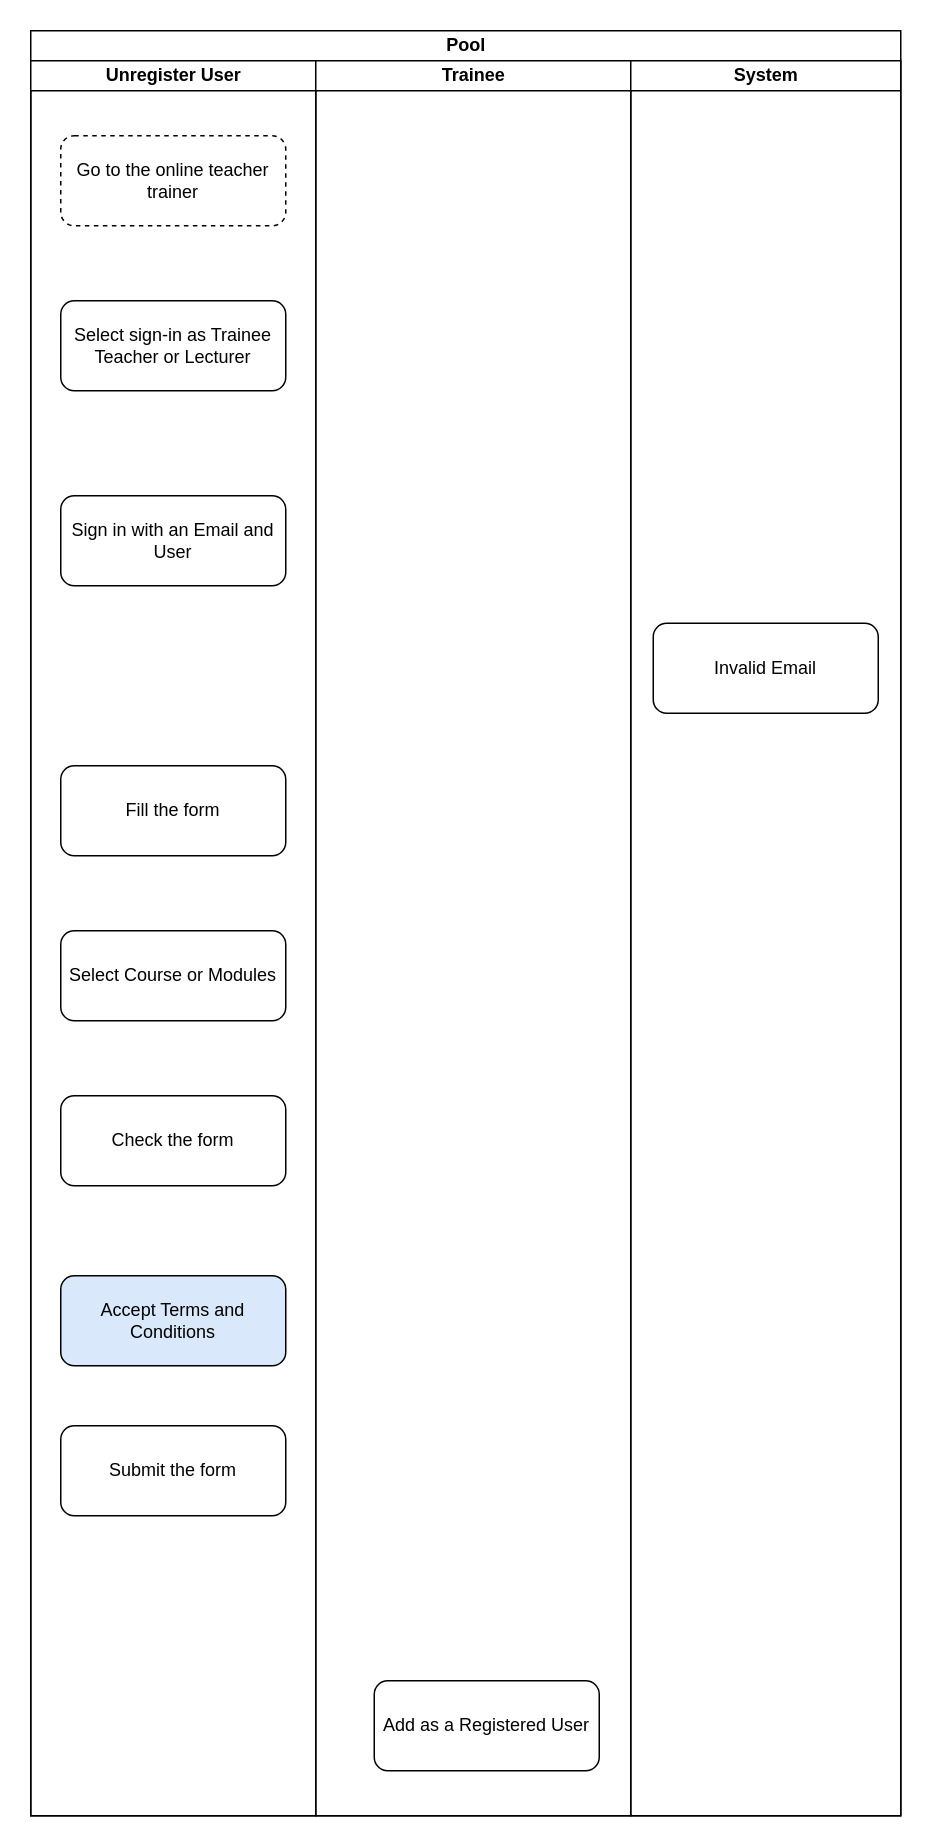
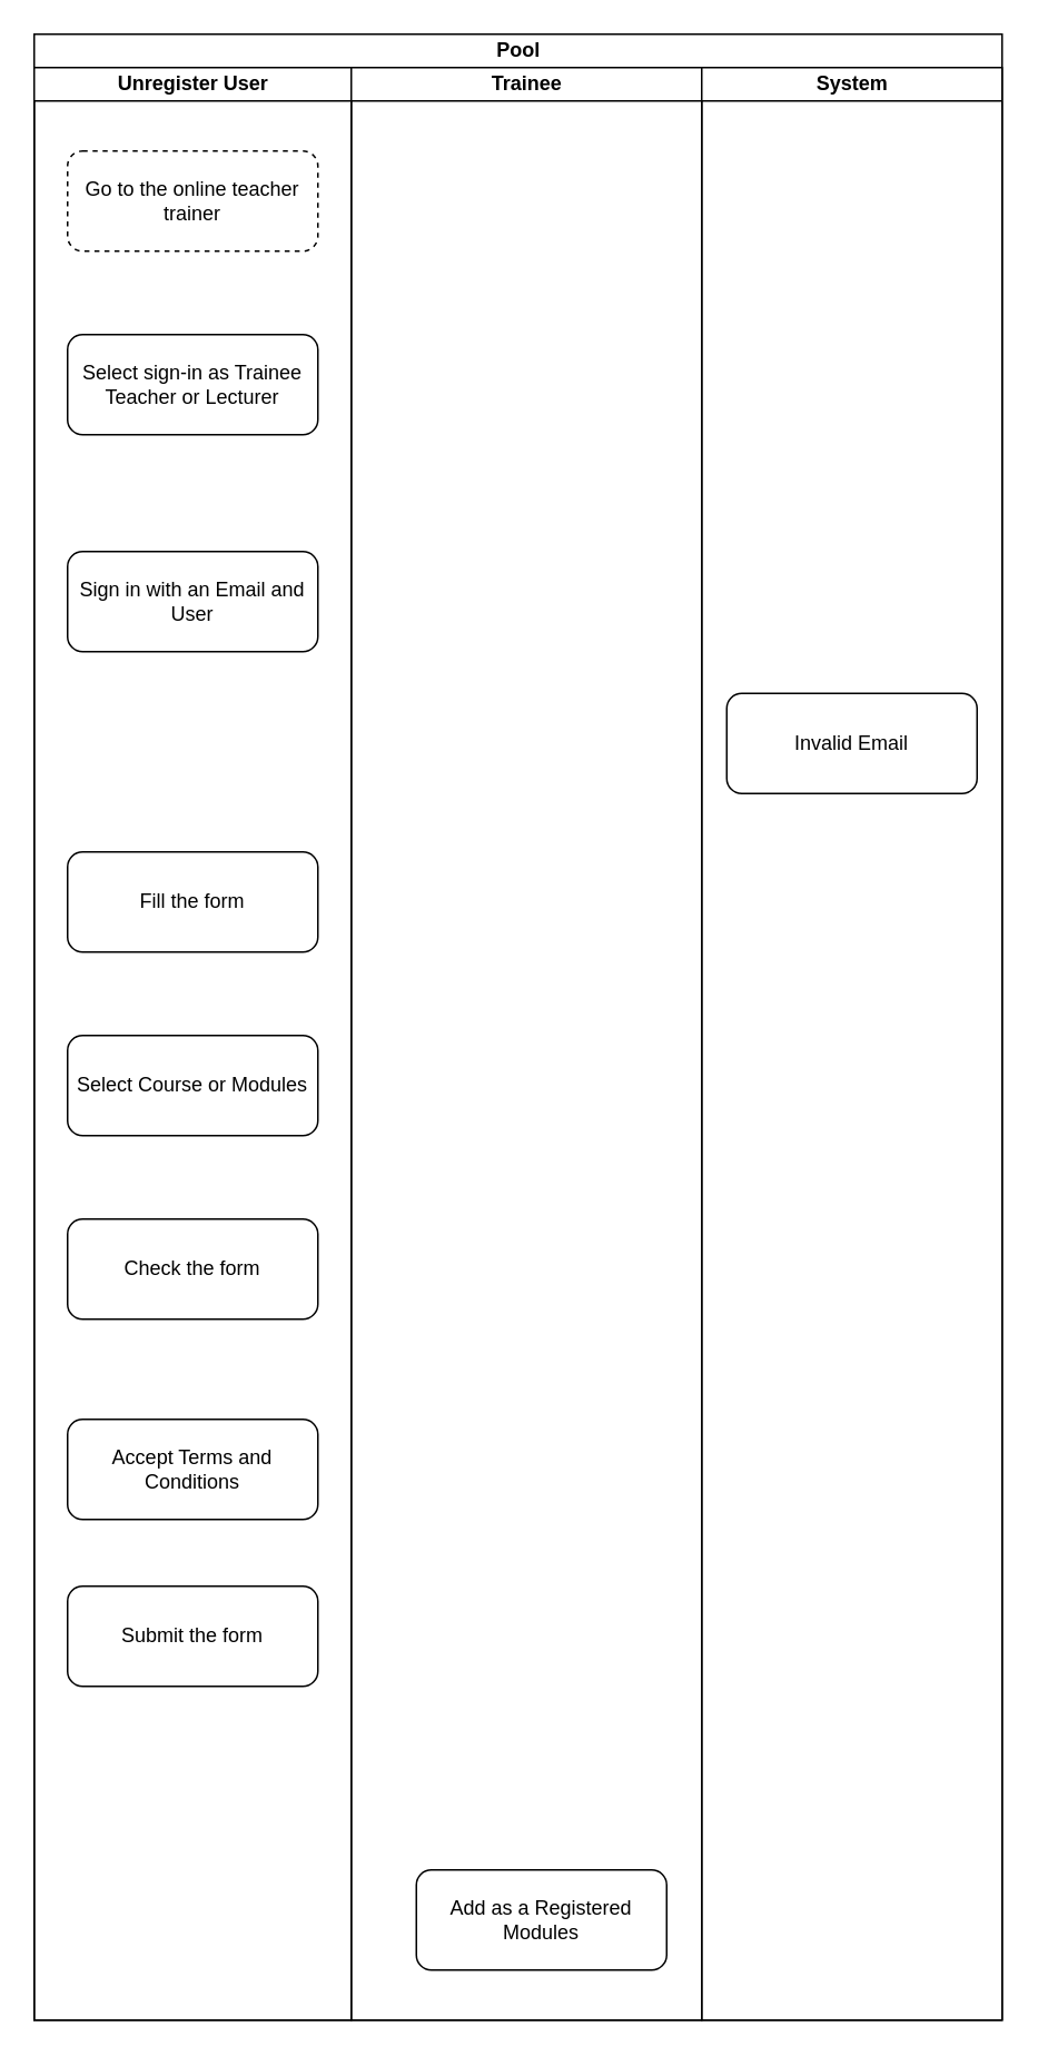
  <mxCell id="0" />
  <mxCell id="1" parent="0" />
  <mxCell id="2" value="Pool" style="swimlane;childLayout=stackLayout;resizeParent=1;resizeParentMax=0;startSize=20;html=1;" vertex="1" parent="1"><mxGeometry x="20" y="20" width="580" height="1190" as="geometry" /></mxCell>
  <mxCell id="3" value="Unregister User" style="swimlane;startSize=20;html=1;" vertex="1" parent="2"><mxGeometry y="20" width="190" height="1170" as="geometry" /></mxCell>
  <mxCell id="4" value="Go to the online teacher trainer" style="rounded=1;whiteSpace=wrap;html=1;dashed=1;" vertex="1" parent="3"><mxGeometry x="20" y="50" width="150" height="60" as="geometry" /></mxCell>
  <mxCell id="5" value="Select sign-in as Trainee Teacher or Lecturer " style="rounded=1;whiteSpace=wrap;html=1;" vertex="1" parent="3"><mxGeometry x="20" y="160" width="150" height="60" as="geometry" /></mxCell>
  <mxCell id="6" value="Sign in with an Email and User" style="rounded=1;whiteSpace=wrap;html=1;" vertex="1" parent="3"><mxGeometry x="20" y="290" width="150" height="60" as="geometry" /></mxCell>
  <mxCell id="7" value="Fill the form" style="rounded=1;whiteSpace=wrap;html=1;" vertex="1" parent="3"><mxGeometry x="20" y="470" width="150" height="60" as="geometry" /></mxCell>
  <mxCell id="8" value="Select Course or Modules" style="rounded=1;whiteSpace=wrap;html=1;" vertex="1" parent="3"><mxGeometry x="20" y="580" width="150" height="60" as="geometry" /></mxCell>
  <mxCell id="9" value="Check the form" style="rounded=1;whiteSpace=wrap;html=1;" vertex="1" parent="3"><mxGeometry x="20" y="690" width="150" height="60" as="geometry" /></mxCell>
- <mxCell id="10" value="Accept Terms and Conditions " style="rounded=1;whiteSpace=wrap;html=1;fillColor=#dae8fc;" vertex="1" parent="3"><mxGeometry x="20" y="810" width="150" height="60" as="geometry" /></mxCell>
+ <mxCell id="10" value="Accept Terms and Conditions " style="rounded=1;whiteSpace=wrap;html=1;" vertex="1" parent="3"><mxGeometry x="20" y="810" width="150" height="60" as="geometry" /></mxCell>
  <mxCell id="11" value="Submit the form" style="rounded=1;whiteSpace=wrap;html=1;" vertex="1" parent="3"><mxGeometry x="20" y="910" width="150" height="60" as="geometry" /></mxCell>
  <mxCell id="12" value="Trainee" style="swimlane;startSize=20;html=1;" vertex="1" parent="2"><mxGeometry x="190" y="20" width="210" height="1170" as="geometry" /></mxCell>
- <mxCell id="13" value="Add as a Registered User" style="rounded=1;whiteSpace=wrap;html=1;" vertex="1" parent="12"><mxGeometry x="39" y="1080" width="150" height="60" as="geometry" /></mxCell>
+ <mxCell id="13" value="Add as a Registered Modules" style="rounded=1;whiteSpace=wrap;html=1;" vertex="1" parent="12"><mxGeometry x="39" y="1080" width="150" height="60" as="geometry" /></mxCell>
  <mxCell id="14" value="System" style="swimlane;startSize=20;html=1;" vertex="1" parent="2"><mxGeometry x="400" y="20" width="180" height="1170" as="geometry" /></mxCell>
  <mxCell id="15" value="Invalid Email" style="rounded=1;whiteSpace=wrap;html=1;" vertex="1" parent="14"><mxGeometry x="15" y="375" width="150" height="60" as="geometry" /></mxCell>
